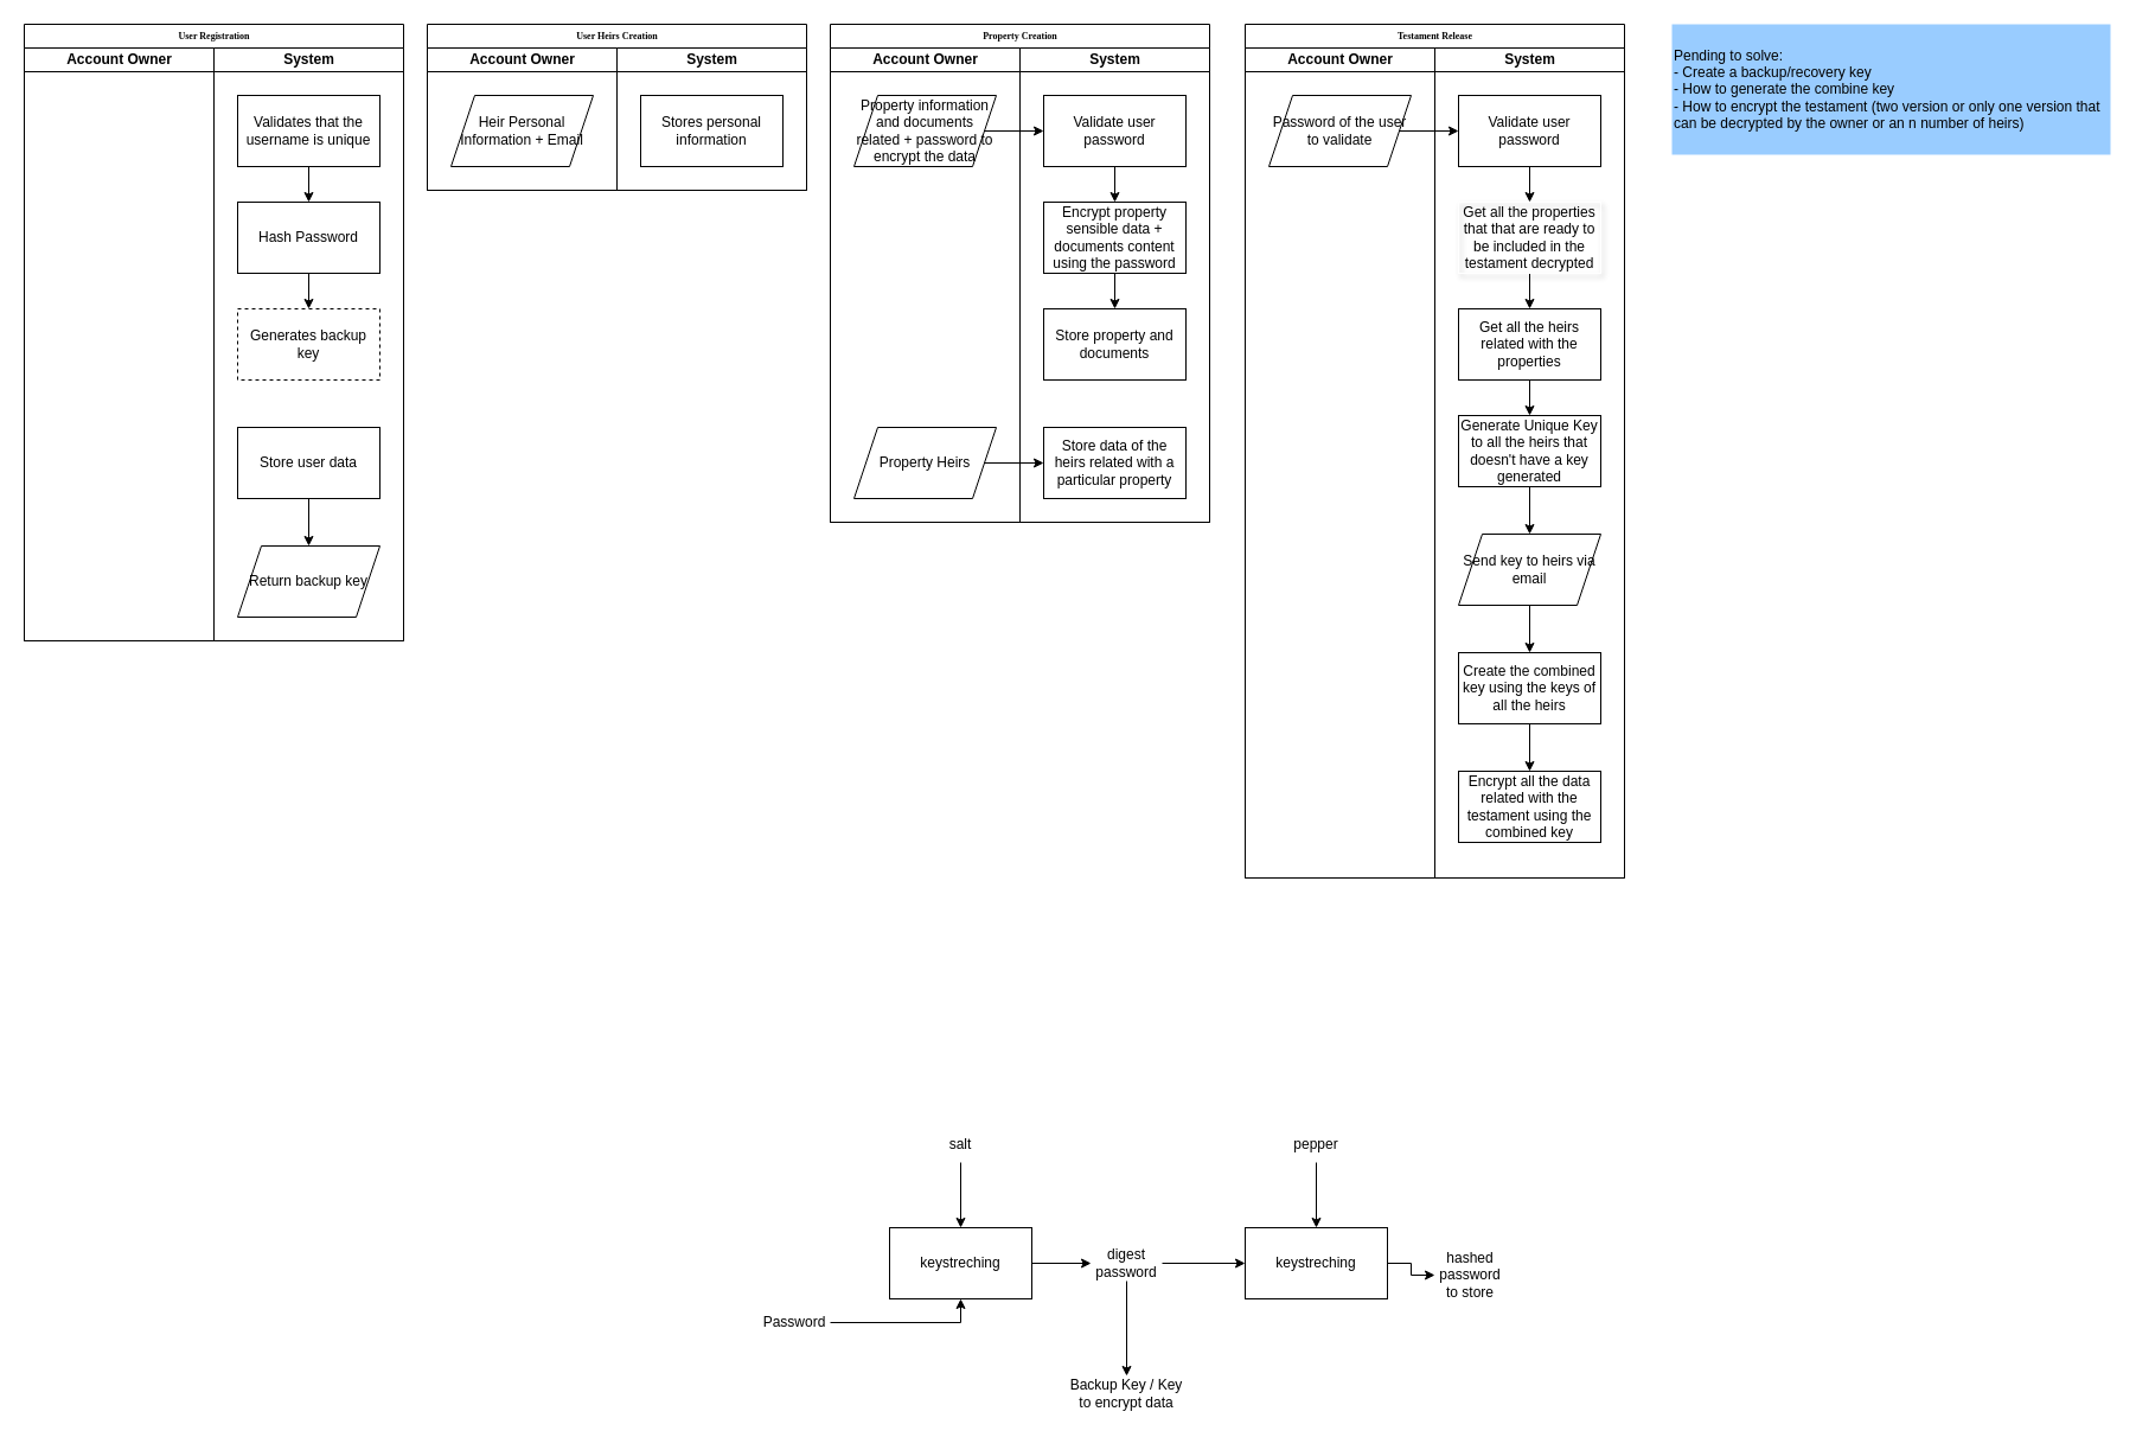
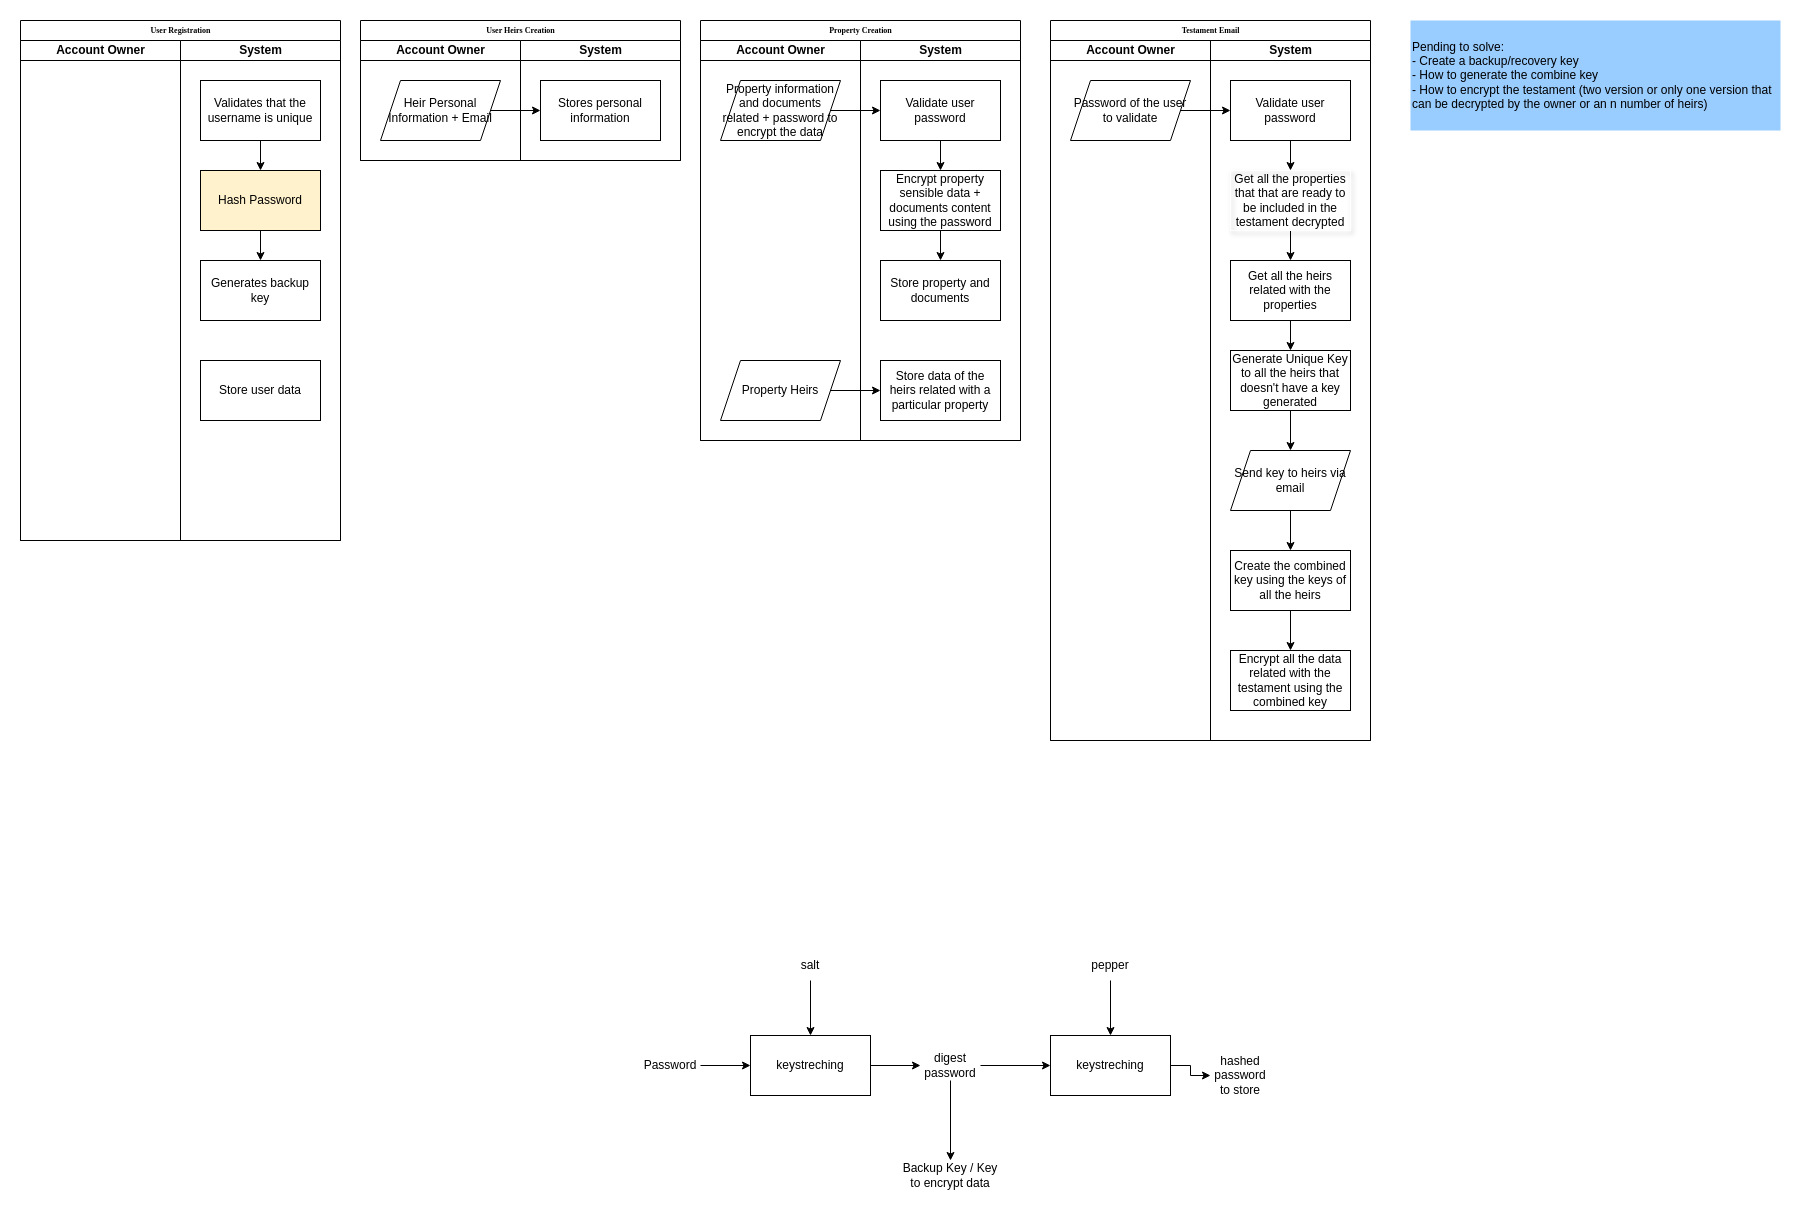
  <mxCell id="0" />
  <mxCell id="1" parent="0" />
  <mxCell id="2" value="User Registration" style="swimlane;html=1;childLayout=stackLayout;startSize=20;rounded=0;shadow=0;labelBackgroundColor=none;strokeWidth=1;fontFamily=Verdana;fontSize=8;align=center;" parent="1" vertex="1"><mxGeometry x="20" y="20" width="320" height="520" as="geometry" /></mxCell>
  <mxCell id="3" value="Account Owner" style="swimlane;html=1;startSize=20;" parent="2" vertex="1"><mxGeometry y="20" width="160" height="500" as="geometry" /></mxCell>
  <mxCell id="4" value="System" style="swimlane;html=1;startSize=20;" parent="2" vertex="1"><mxGeometry x="160" y="20" width="160" height="500" as="geometry" /></mxCell>
- <mxCell id="5" value="Hash Password" style="rounded=0;whiteSpace=wrap;html=1;" parent="4" vertex="1"><mxGeometry x="20" y="130" width="120" height="60" as="geometry" /></mxCell>
- <mxCell id="6" value="Generates backup key" style="whiteSpace=wrap;html=1;rounded=0;dashed=1;" parent="4" vertex="1"><mxGeometry x="20" y="220" width="120" height="60" as="geometry" /></mxCell>
+ <mxCell id="5" value="Hash Password" style="rounded=0;whiteSpace=wrap;html=1;fillColor=#fff2cc;" parent="4" vertex="1"><mxGeometry x="20" y="130" width="120" height="60" as="geometry" /></mxCell>
+ <mxCell id="6" value="Generates backup key" style="whiteSpace=wrap;html=1;rounded=0;" parent="4" vertex="1"><mxGeometry x="20" y="220" width="120" height="60" as="geometry" /></mxCell>
  <mxCell id="7" value="" style="edgeStyle=orthogonalEdgeStyle;rounded=0;orthogonalLoop=1;jettySize=auto;html=1;" parent="4" source="5" target="6" edge="1"><mxGeometry relative="1" as="geometry" /></mxCell>
  <mxCell id="8" value="Store user data" style="whiteSpace=wrap;html=1;rounded=0;" parent="4" vertex="1"><mxGeometry x="20" y="320" width="120" height="60" as="geometry" /></mxCell>
  <mxCell id="9" style="edgeStyle=orthogonalEdgeStyle;rounded=0;orthogonalLoop=1;jettySize=auto;html=1;exitX=0.5;exitY=1;exitDx=0;exitDy=0;entryX=0.5;entryY=0;entryDx=0;entryDy=0;" parent="4" source="10" target="5" edge="1"><mxGeometry relative="1" as="geometry" /></mxCell>
  <mxCell id="10" value="Validates that the username is unique" style="rounded=0;whiteSpace=wrap;html=1;" parent="4" vertex="1"><mxGeometry x="20" y="40" width="120" height="60" as="geometry" /></mxCell>
- <mxCell id="11" value="Return backup key" style="shape=parallelogram;perimeter=parallelogramPerimeter;whiteSpace=wrap;html=1;fixedSize=1;" parent="4" vertex="1"><mxGeometry x="20" y="420" width="120" height="60" as="geometry" /></mxCell>
- <mxCell id="12" value="" style="edgeStyle=orthogonalEdgeStyle;rounded=0;orthogonalLoop=1;jettySize=auto;html=1;" parent="4" source="8" target="11" edge="1"><mxGeometry relative="1" as="geometry" /></mxCell>
  <mxCell id="13" value="User Heirs Creation" style="swimlane;html=1;childLayout=stackLayout;startSize=20;rounded=0;shadow=0;labelBackgroundColor=none;strokeWidth=1;fontFamily=Verdana;fontSize=8;align=center;" parent="1" vertex="1"><mxGeometry x="360" y="20" width="320" height="140" as="geometry" /></mxCell>
  <mxCell id="14" value="Account Owner" style="swimlane;html=1;startSize=20;" parent="13" vertex="1"><mxGeometry y="20" width="160" height="120" as="geometry" /></mxCell>
  <mxCell id="15" value="Heir Personal Information + Email" style="shape=parallelogram;perimeter=parallelogramPerimeter;whiteSpace=wrap;html=1;fixedSize=1;" parent="14" vertex="1"><mxGeometry x="20" y="40" width="120" height="60" as="geometry" /></mxCell>
  <mxCell id="16" value="System" style="swimlane;html=1;startSize=20;" parent="13" vertex="1"><mxGeometry x="160" y="20" width="160" height="120" as="geometry" /></mxCell>
  <mxCell id="17" value="Stores personal information" style="rounded=0;whiteSpace=wrap;html=1;" parent="16" vertex="1"><mxGeometry x="20" y="40" width="120" height="60" as="geometry" /></mxCell>
+ <mxCell id="18" value="" style="edgeStyle=orthogonalEdgeStyle;rounded=0;orthogonalLoop=1;jettySize=auto;html=1;" parent="13" source="15" target="17" edge="1"><mxGeometry relative="1" as="geometry" /></mxCell>
  <mxCell id="19" value="Property Creation" style="swimlane;html=1;childLayout=stackLayout;startSize=20;rounded=0;shadow=0;labelBackgroundColor=none;strokeWidth=1;fontFamily=Verdana;fontSize=8;align=center;" parent="1" vertex="1"><mxGeometry x="700" y="20" width="320" height="420" as="geometry" /></mxCell>
  <mxCell id="20" value="Account Owner" style="swimlane;html=1;startSize=20;" parent="19" vertex="1"><mxGeometry y="20" width="160" height="400" as="geometry" /></mxCell>
  <mxCell id="21" value="Property information and documents related + password to encrypt the data" style="shape=parallelogram;perimeter=parallelogramPerimeter;whiteSpace=wrap;html=1;fixedSize=1;" parent="20" vertex="1"><mxGeometry x="20" y="40" width="120" height="60" as="geometry" /></mxCell>
  <mxCell id="22" value="System" style="swimlane;html=1;startSize=20;" parent="19" vertex="1"><mxGeometry x="160" y="20" width="160" height="400" as="geometry" /></mxCell>
  <mxCell id="23" value="Validate user password" style="rounded=0;whiteSpace=wrap;html=1;" parent="22" vertex="1"><mxGeometry x="20" y="40" width="120" height="60" as="geometry" /></mxCell>
  <mxCell id="24" value="Store data of the heirs related with a particular property" style="rounded=0;whiteSpace=wrap;html=1;" parent="22" vertex="1"><mxGeometry x="20" y="320" width="120" height="60" as="geometry" /></mxCell>
  <mxCell id="25" value="" style="edgeStyle=orthogonalEdgeStyle;rounded=0;orthogonalLoop=1;jettySize=auto;html=1;" parent="19" source="21" target="23" edge="1"><mxGeometry relative="1" as="geometry" /></mxCell>
  <mxCell id="26" value="" style="edgeStyle=orthogonalEdgeStyle;rounded=0;orthogonalLoop=1;jettySize=auto;html=1;" parent="1" source="27" target="29" edge="1"><mxGeometry relative="1" as="geometry" /></mxCell>
  <mxCell id="27" value="Encrypt property sensible data + documents content using the password" style="whiteSpace=wrap;html=1;rounded=0;" parent="1" vertex="1"><mxGeometry x="880" y="170" width="120" height="60" as="geometry" /></mxCell>
  <mxCell id="28" value="" style="edgeStyle=orthogonalEdgeStyle;rounded=0;orthogonalLoop=1;jettySize=auto;html=1;" parent="1" source="23" target="27" edge="1"><mxGeometry relative="1" as="geometry" /></mxCell>
  <mxCell id="29" value="Store property and documents" style="rounded=0;whiteSpace=wrap;html=1;" parent="1" vertex="1"><mxGeometry x="880" y="260" width="120" height="60" as="geometry" /></mxCell>
  <mxCell id="30" value="" style="edgeStyle=orthogonalEdgeStyle;rounded=0;orthogonalLoop=1;jettySize=auto;html=1;" parent="1" source="31" target="24" edge="1"><mxGeometry relative="1" as="geometry" /></mxCell>
  <mxCell id="31" value="Property Heirs" style="shape=parallelogram;perimeter=parallelogramPerimeter;whiteSpace=wrap;html=1;fixedSize=1;" parent="1" vertex="1"><mxGeometry x="720" y="360" width="120" height="60" as="geometry" /></mxCell>
- <mxCell id="32" value="Testament Release" style="swimlane;html=1;childLayout=stackLayout;startSize=20;rounded=0;shadow=0;labelBackgroundColor=none;strokeWidth=1;fontFamily=Verdana;fontSize=8;align=center;" parent="1" vertex="1"><mxGeometry x="1050" y="20" width="320" height="720" as="geometry" /></mxCell>
+ <mxCell id="32" value="Testament Email" style="swimlane;html=1;childLayout=stackLayout;startSize=20;rounded=0;shadow=0;labelBackgroundColor=none;strokeWidth=1;fontFamily=Verdana;fontSize=8;align=center;" parent="1" vertex="1"><mxGeometry x="1050" y="20" width="320" height="720" as="geometry" /></mxCell>
  <mxCell id="33" value="Account Owner" style="swimlane;html=1;startSize=20;" parent="32" vertex="1"><mxGeometry y="20" width="160" height="700" as="geometry" /></mxCell>
  <mxCell id="34" value="Password of the user to validate" style="shape=parallelogram;perimeter=parallelogramPerimeter;whiteSpace=wrap;html=1;fixedSize=1;" parent="33" vertex="1"><mxGeometry x="20" y="40" width="120" height="60" as="geometry" /></mxCell>
  <mxCell id="35" value="System" style="swimlane;html=1;startSize=20;fillColor=none;" parent="32" vertex="1"><mxGeometry x="160" y="20" width="160" height="700" as="geometry" /></mxCell>
  <mxCell id="36" style="edgeStyle=orthogonalEdgeStyle;rounded=0;orthogonalLoop=1;jettySize=auto;html=1;" parent="35" source="37" target="39" edge="1"><mxGeometry relative="1" as="geometry" /></mxCell>
  <mxCell id="37" value="Validate user password" style="rounded=0;whiteSpace=wrap;html=1;" parent="35" vertex="1"><mxGeometry x="20" y="40" width="120" height="60" as="geometry" /></mxCell>
  <mxCell id="38" style="edgeStyle=orthogonalEdgeStyle;rounded=0;orthogonalLoop=1;jettySize=auto;html=1;" parent="35" source="39" target="41" edge="1"><mxGeometry relative="1" as="geometry" /></mxCell>
  <mxCell id="39" value="Get all the properties that that are ready to be included in the testament decrypted" style="rounded=0;whiteSpace=wrap;html=1;fillColor=none;strokeColor=#FFFFFF;shadow=1;" parent="35" vertex="1"><mxGeometry x="20" y="130" width="120" height="60" as="geometry" /></mxCell>
  <mxCell id="40" style="edgeStyle=orthogonalEdgeStyle;rounded=0;orthogonalLoop=1;jettySize=auto;html=1;" parent="35" source="41" target="42" edge="1"><mxGeometry relative="1" as="geometry" /></mxCell>
  <mxCell id="41" value="Get all the heirs related with the properties" style="whiteSpace=wrap;html=1;rounded=0;" parent="35" vertex="1"><mxGeometry x="20" y="220" width="120" height="60" as="geometry" /></mxCell>
  <mxCell id="42" value="Generate Unique Key to all the heirs that doesn't have a key generated" style="rounded=0;whiteSpace=wrap;html=1;" parent="35" vertex="1"><mxGeometry x="20" y="310" width="120" height="60" as="geometry" /></mxCell>
  <mxCell id="43" value="" style="edgeStyle=orthogonalEdgeStyle;rounded=0;orthogonalLoop=1;jettySize=auto;html=1;" parent="32" source="34" target="37" edge="1"><mxGeometry relative="1" as="geometry" /></mxCell>
  <mxCell id="44" style="edgeStyle=orthogonalEdgeStyle;rounded=0;orthogonalLoop=1;jettySize=auto;html=1;" parent="1" source="45" target="47" edge="1"><mxGeometry relative="1" as="geometry" /></mxCell>
  <mxCell id="45" value="Send key to heirs via email" style="shape=parallelogram;perimeter=parallelogramPerimeter;whiteSpace=wrap;html=1;fixedSize=1;" parent="1" vertex="1"><mxGeometry x="1230" y="450" width="120" height="60" as="geometry" /></mxCell>
  <mxCell id="46" style="edgeStyle=orthogonalEdgeStyle;rounded=0;orthogonalLoop=1;jettySize=auto;html=1;" parent="1" source="47" target="48" edge="1"><mxGeometry relative="1" as="geometry" /></mxCell>
  <mxCell id="47" value="Create the combined key using the keys of all the heirs" style="rounded=0;whiteSpace=wrap;html=1;" parent="1" vertex="1"><mxGeometry x="1230" y="550" width="120" height="60" as="geometry" /></mxCell>
  <mxCell id="48" value="Encrypt all the data related with the testament using the combined key" style="rounded=0;whiteSpace=wrap;html=1;" parent="1" vertex="1"><mxGeometry x="1230" y="650" width="120" height="60" as="geometry" /></mxCell>
  <mxCell id="49" style="edgeStyle=orthogonalEdgeStyle;rounded=0;orthogonalLoop=1;jettySize=auto;html=1;" parent="1" source="42" target="45" edge="1"><mxGeometry relative="1" as="geometry" /></mxCell>
  <mxCell id="50" value="" style="edgeStyle=orthogonalEdgeStyle;rounded=0;orthogonalLoop=1;jettySize=auto;html=1;" parent="1" source="51" target="53" edge="1"><mxGeometry relative="1" as="geometry" /></mxCell>
- <mxCell id="51" value="Password" style="text;html=1;strokeColor=none;fillColor=none;align=center;verticalAlign=middle;whiteSpace=wrap;rounded=0;" parent="1" vertex="1"><mxGeometry x="640" y="1100" width="60" height="30" as="geometry" /></mxCell>
+ <mxCell id="51" value="Password" style="text;html=1;strokeColor=none;fillColor=none;align=center;verticalAlign=middle;whiteSpace=wrap;rounded=0;" parent="1" vertex="1"><mxGeometry x="640" y="1050" width="60" height="30" as="geometry" /></mxCell>
  <mxCell id="52" value="" style="edgeStyle=orthogonalEdgeStyle;rounded=0;orthogonalLoop=1;jettySize=auto;html=1;" parent="1" source="53" target="58" edge="1"><mxGeometry relative="1" as="geometry" /></mxCell>
  <mxCell id="53" value="keystreching" style="whiteSpace=wrap;html=1;" parent="1" vertex="1"><mxGeometry x="750" y="1035" width="120" height="60" as="geometry" /></mxCell>
  <mxCell id="54" value="" style="edgeStyle=orthogonalEdgeStyle;rounded=0;orthogonalLoop=1;jettySize=auto;html=1;" parent="1" source="55" target="53" edge="1"><mxGeometry relative="1" as="geometry" /></mxCell>
  <mxCell id="55" value="salt" style="text;html=1;strokeColor=none;fillColor=none;align=center;verticalAlign=middle;whiteSpace=wrap;rounded=0;" parent="1" vertex="1"><mxGeometry x="780" y="950" width="60" height="30" as="geometry" /></mxCell>
  <mxCell id="56" value="" style="edgeStyle=orthogonalEdgeStyle;rounded=0;orthogonalLoop=1;jettySize=auto;html=1;" parent="1" source="58" target="59" edge="1"><mxGeometry relative="1" as="geometry" /></mxCell>
  <mxCell id="57" value="" style="edgeStyle=orthogonalEdgeStyle;rounded=0;orthogonalLoop=1;jettySize=auto;html=1;" parent="1" source="58" target="61" edge="1"><mxGeometry relative="1" as="geometry" /></mxCell>
  <mxCell id="58" value="digest password" style="text;html=1;strokeColor=none;fillColor=none;align=center;verticalAlign=middle;whiteSpace=wrap;rounded=0;" parent="1" vertex="1"><mxGeometry x="920" y="1050" width="60" height="30" as="geometry" /></mxCell>
  <mxCell id="59" value="Backup Key / Key to encrypt data" style="text;html=1;strokeColor=none;fillColor=none;align=center;verticalAlign=middle;whiteSpace=wrap;rounded=0;" parent="1" vertex="1"><mxGeometry x="900" y="1160" width="100" height="30" as="geometry" /></mxCell>
  <mxCell id="60" value="" style="edgeStyle=orthogonalEdgeStyle;rounded=0;orthogonalLoop=1;jettySize=auto;html=1;" parent="1" source="61" target="64" edge="1"><mxGeometry relative="1" as="geometry"><mxPoint x="1220" y="1065" as="targetPoint" /></mxGeometry></mxCell>
  <mxCell id="61" value="keystreching" style="whiteSpace=wrap;html=1;" parent="1" vertex="1"><mxGeometry x="1050" y="1035" width="120" height="60" as="geometry" /></mxCell>
  <mxCell id="62" value="" style="edgeStyle=orthogonalEdgeStyle;rounded=0;orthogonalLoop=1;jettySize=auto;html=1;" parent="1" source="63" target="61" edge="1"><mxGeometry relative="1" as="geometry" /></mxCell>
  <mxCell id="63" value="pepper" style="text;html=1;strokeColor=none;fillColor=none;align=center;verticalAlign=middle;whiteSpace=wrap;rounded=0;" parent="1" vertex="1"><mxGeometry x="1080" y="950" width="60" height="30" as="geometry" /></mxCell>
  <mxCell id="64" value="hashed password to store" style="text;html=1;strokeColor=none;fillColor=none;align=center;verticalAlign=middle;whiteSpace=wrap;rounded=0;" parent="1" vertex="1"><mxGeometry x="1210" y="1060" width="60" height="30" as="geometry" /></mxCell>
  <mxCell id="65" value="Pending to solve:&lt;br&gt;&lt;div&gt;&lt;span&gt;- Create a backup/recovery key&lt;/span&gt;&lt;/div&gt;&lt;div&gt;- How to generate the combine key&lt;/div&gt;&lt;div&gt;- How to encrypt the testament (two version or only one version that can be decrypted by the owner or an n number of heirs)&lt;/div&gt;" style="text;html=1;strokeColor=none;fillColor=#99CCFF;align=left;verticalAlign=middle;whiteSpace=wrap;rounded=0;" parent="1" vertex="1"><mxGeometry x="1410" y="20" width="370" height="110" as="geometry" /></mxCell>
